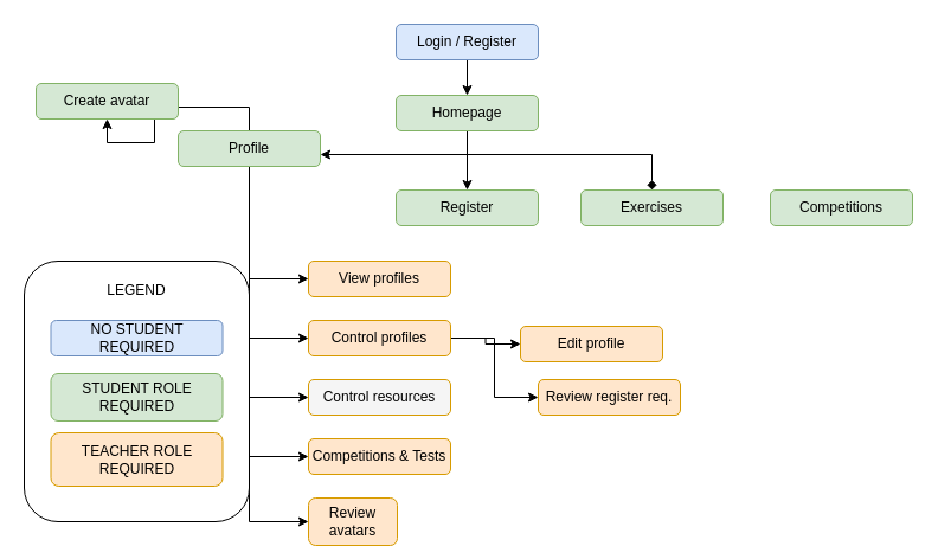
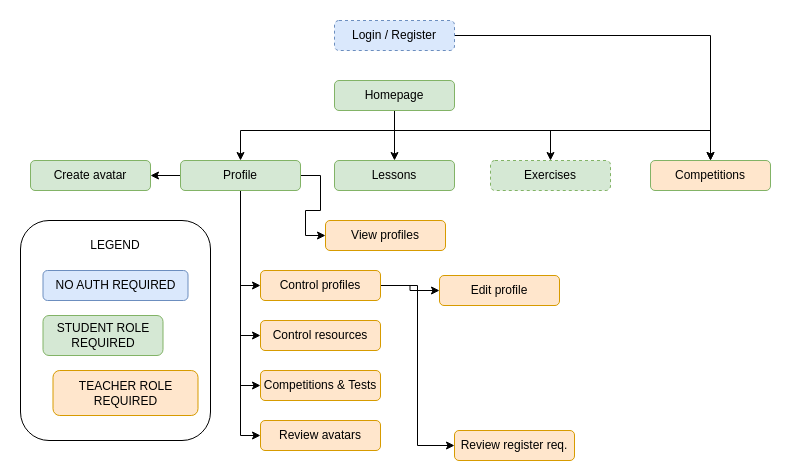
  <mxCell id="0" />
  <mxCell id="1" parent="0" />
- <mxCell id="2" style="edgeStyle=orthogonalEdgeStyle;rounded=0;orthogonalLoop=1;jettySize=auto;html=1;" edge="1" parent="1" source="3" target="8"><mxGeometry relative="1" as="geometry" /></mxCell>
- <mxCell id="3" value="Login / Register" style="rounded=1;whiteSpace=wrap;html=1;fillColor=#dae8fc;strokeColor=#6c8ebf;" vertex="1" parent="1"><mxGeometry x="334" y="20" width="120" height="30" as="geometry" /></mxCell>
+ <mxCell id="2" style="edgeStyle=orthogonalEdgeStyle;rounded=0;orthogonalLoop=1;jettySize=auto;html=1;" edge="1" parent="1" source="3" target="11"><mxGeometry relative="1" as="geometry" /></mxCell>
+ <mxCell id="3" value="Login / Register" style="rounded=1;whiteSpace=wrap;html=1;fillColor=#dae8fc;strokeColor=#6c8ebf;dashed=1;" vertex="1" parent="1"><mxGeometry x="334" y="20" width="120" height="30" as="geometry" /></mxCell>
  <mxCell id="4" style="edgeStyle=orthogonalEdgeStyle;rounded=0;orthogonalLoop=1;jettySize=auto;html=1;" edge="1" parent="1" source="8" target="9"><mxGeometry relative="1" as="geometry" /></mxCell>
  <mxCell id="5" style="edgeStyle=orthogonalEdgeStyle;rounded=0;orthogonalLoop=1;jettySize=auto;html=1;" edge="1" parent="1" source="8" target="18"><mxGeometry relative="1" as="geometry"><Array as="points"><mxPoint x="394" y="130" /><mxPoint x="240" y="130" /></Array></mxGeometry></mxCell>
- <mxCell id="6" style="edgeStyle=orthogonalEdgeStyle;rounded=0;orthogonalLoop=1;jettySize=auto;html=1;endArrow=diamond;" edge="1" parent="1" source="8" target="10"><mxGeometry relative="1" as="geometry"><Array as="points"><mxPoint x="394" y="130" /><mxPoint x="550" y="130" /></Array></mxGeometry></mxCell>
+ <mxCell id="6" style="edgeStyle=orthogonalEdgeStyle;rounded=0;orthogonalLoop=1;jettySize=auto;html=1;" edge="1" parent="1" source="8" target="10"><mxGeometry relative="1" as="geometry"><Array as="points"><mxPoint x="394" y="130" /><mxPoint x="550" y="130" /></Array></mxGeometry></mxCell>
+ <mxCell id="7" style="edgeStyle=orthogonalEdgeStyle;rounded=0;orthogonalLoop=1;jettySize=auto;html=1;" edge="1" parent="1" source="8" target="11"><mxGeometry relative="1" as="geometry"><Array as="points"><mxPoint x="394" y="130" /><mxPoint x="710" y="130" /></Array></mxGeometry></mxCell>
  <mxCell id="8" value="Homepage" style="rounded=1;whiteSpace=wrap;html=1;fillColor=#d5e8d4;strokeColor=#82b366;" vertex="1" parent="1"><mxGeometry x="334" y="80" width="120" height="30" as="geometry" /></mxCell>
- <mxCell id="9" value="Register" style="rounded=1;whiteSpace=wrap;html=1;fillColor=#d5e8d4;strokeColor=#82b366;" vertex="1" parent="1"><mxGeometry x="334" y="160" width="120" height="30" as="geometry" /></mxCell>
- <mxCell id="10" value="Exercises" style="rounded=1;whiteSpace=wrap;html=1;fillColor=#d5e8d4;strokeColor=#82b366;" vertex="1" parent="1"><mxGeometry x="490" y="160" width="120" height="30" as="geometry" /></mxCell>
- <mxCell id="11" value="Competitions" style="rounded=1;whiteSpace=wrap;html=1;fillColor=#d5e8d4;strokeColor=#82b366;" vertex="1" parent="1"><mxGeometry x="650" y="160" width="120" height="30" as="geometry" /></mxCell>
+ <mxCell id="9" value="Lessons" style="rounded=1;whiteSpace=wrap;html=1;fillColor=#d5e8d4;strokeColor=#82b366;" vertex="1" parent="1"><mxGeometry x="334" y="160" width="120" height="30" as="geometry" /></mxCell>
+ <mxCell id="10" value="Exercises" style="rounded=1;whiteSpace=wrap;html=1;fillColor=#d5e8d4;strokeColor=#82b366;dashed=1;" vertex="1" parent="1"><mxGeometry x="490" y="160" width="120" height="30" as="geometry" /></mxCell>
+ <mxCell id="11" value="Competitions" style="rounded=1;whiteSpace=wrap;html=1;fillColor=#ffe6cc;strokeColor=#82b366;" vertex="1" parent="1"><mxGeometry x="650" y="160" width="120" height="30" as="geometry" /></mxCell>
  <mxCell id="12" style="edgeStyle=orthogonalEdgeStyle;rounded=0;orthogonalLoop=1;jettySize=auto;html=1;entryX=0;entryY=0.5;entryDx=0;entryDy=0;" edge="1" parent="1" source="18" target="23"><mxGeometry relative="1" as="geometry" /></mxCell>
  <mxCell id="13" style="edgeStyle=orthogonalEdgeStyle;rounded=0;orthogonalLoop=1;jettySize=auto;html=1;entryX=0;entryY=0.5;entryDx=0;entryDy=0;" edge="1" parent="1" source="18" target="24"><mxGeometry relative="1" as="geometry" /></mxCell>
  <mxCell id="14" style="edgeStyle=orthogonalEdgeStyle;rounded=0;orthogonalLoop=1;jettySize=auto;html=1;entryX=0;entryY=0.5;entryDx=0;entryDy=0;" edge="1" parent="1" source="18" target="25"><mxGeometry relative="1" as="geometry" /></mxCell>
  <mxCell id="15" style="edgeStyle=orthogonalEdgeStyle;rounded=0;orthogonalLoop=1;jettySize=auto;html=1;entryX=0;entryY=0.5;entryDx=0;entryDy=0;" edge="1" parent="1" source="18" target="26"><mxGeometry relative="1" as="geometry" /></mxCell>
  <mxCell id="16" style="edgeStyle=orthogonalEdgeStyle;rounded=0;orthogonalLoop=1;jettySize=auto;html=1;" edge="1" parent="1" source="18" target="19"><mxGeometry relative="1" as="geometry" /></mxCell>
  <mxCell id="17" style="edgeStyle=orthogonalEdgeStyle;rounded=0;orthogonalLoop=1;jettySize=auto;html=1;entryX=0;entryY=0.5;entryDx=0;entryDy=0;" edge="1" parent="1" source="18" target="20"><mxGeometry relative="1" as="geometry" /></mxCell>
- <mxCell id="18" value="Profile" style="rounded=1;whiteSpace=wrap;html=1;fillColor=#d5e8d4;strokeColor=#82b366;" vertex="1" parent="1"><mxGeometry x="150" y="110" width="120" height="30" as="geometry" /></mxCell>
- <mxCell id="19" value="Create avatar" style="rounded=1;whiteSpace=wrap;html=1;fillColor=#d5e8d4;strokeColor=#82b366;" vertex="1" parent="1"><mxGeometry x="30" y="70" width="120" height="30" as="geometry" /></mxCell>
- <mxCell id="20" value="View profiles" style="rounded=1;whiteSpace=wrap;html=1;fillColor=#ffe6cc;strokeColor=#d79b00;" vertex="1" parent="1"><mxGeometry x="260" y="220" width="120" height="30" as="geometry" /></mxCell>
+ <mxCell id="18" value="Profile" style="rounded=1;whiteSpace=wrap;html=1;fillColor=#d5e8d4;strokeColor=#82b366;" vertex="1" parent="1"><mxGeometry x="180" y="160" width="120" height="30" as="geometry" /></mxCell>
+ <mxCell id="19" value="Create avatar" style="rounded=1;whiteSpace=wrap;html=1;fillColor=#d5e8d4;strokeColor=#82b366;" vertex="1" parent="1"><mxGeometry x="30" y="160" width="120" height="30" as="geometry" /></mxCell>
+ <mxCell id="20" value="View profiles" style="rounded=1;whiteSpace=wrap;html=1;fillColor=#ffe6cc;strokeColor=#d79b00;" vertex="1" parent="1"><mxGeometry x="325" y="220" width="120" height="30" as="geometry" /></mxCell>
  <mxCell id="21" style="edgeStyle=orthogonalEdgeStyle;rounded=0;orthogonalLoop=1;jettySize=auto;html=1;" edge="1" parent="1" source="23" target="27"><mxGeometry relative="1" as="geometry" /></mxCell>
  <mxCell id="22" style="edgeStyle=orthogonalEdgeStyle;rounded=0;orthogonalLoop=1;jettySize=auto;html=1;entryX=0;entryY=0.5;entryDx=0;entryDy=0;" edge="1" parent="1" source="23" target="28"><mxGeometry relative="1" as="geometry" /></mxCell>
  <mxCell id="23" value="Control profiles" style="rounded=1;whiteSpace=wrap;html=1;fillColor=#ffe6cc;strokeColor=#d79b00;" vertex="1" parent="1"><mxGeometry x="260" y="270" width="120" height="30" as="geometry" /></mxCell>
- <mxCell id="24" value="Control resources" style="rounded=1;whiteSpace=wrap;html=1;fillColor=#f5f5f5;strokeColor=#d79b00;" vertex="1" parent="1"><mxGeometry x="260" y="320" width="120" height="30" as="geometry" /></mxCell>
+ <mxCell id="24" value="Control resources" style="rounded=1;whiteSpace=wrap;html=1;fillColor=#ffe6cc;strokeColor=#d79b00;" vertex="1" parent="1"><mxGeometry x="260" y="320" width="120" height="30" as="geometry" /></mxCell>
  <mxCell id="25" value="Competitions &amp;amp; Tests" style="rounded=1;whiteSpace=wrap;html=1;fillColor=#ffe6cc;strokeColor=#d79b00;" vertex="1" parent="1"><mxGeometry x="260" y="370" width="120" height="30" as="geometry" /></mxCell>
- <mxCell id="26" value="Review avatars" style="rounded=1;whiteSpace=wrap;html=1;fillColor=#ffe6cc;strokeColor=#d79b00;" vertex="1" parent="1"><mxGeometry x="260" y="420" width="75" height="40" as="geometry" /></mxCell>
+ <mxCell id="26" value="Review avatars" style="rounded=1;whiteSpace=wrap;html=1;fillColor=#ffe6cc;strokeColor=#d79b00;" vertex="1" parent="1"><mxGeometry x="260" y="420" width="120" height="30" as="geometry" /></mxCell>
  <mxCell id="27" value="Edit profile" style="rounded=1;whiteSpace=wrap;html=1;fillColor=#ffe6cc;strokeColor=#d79b00;" vertex="1" parent="1"><mxGeometry x="439" y="275" width="120" height="30" as="geometry" /></mxCell>
- <mxCell id="28" value="Review register req." style="rounded=1;whiteSpace=wrap;html=1;fillColor=#ffe6cc;strokeColor=#d79b00;" vertex="1" parent="1"><mxGeometry x="454" y="320" width="120" height="30" as="geometry" /></mxCell>
+ <mxCell id="28" value="Review register req." style="rounded=1;whiteSpace=wrap;html=1;fillColor=#ffe6cc;strokeColor=#d79b00;" vertex="1" parent="1"><mxGeometry x="454" y="430" width="120" height="30" as="geometry" /></mxCell>
  <mxCell id="29" value="" style="rounded=1;whiteSpace=wrap;html=1;" vertex="1" parent="1"><mxGeometry x="20" y="220" width="190" height="220" as="geometry" /></mxCell>
  <mxCell id="30" value="LEGEND" style="text;html=1;align=center;verticalAlign=middle;whiteSpace=wrap;rounded=0;" vertex="1" parent="1"><mxGeometry x="85" y="230" width="60" height="30" as="geometry" /></mxCell>
- <mxCell id="31" value="NO STUDENT REQUIRED" style="rounded=1;whiteSpace=wrap;html=1;fillColor=#dae8fc;strokeColor=#6c8ebf;" vertex="1" parent="1"><mxGeometry x="42.5" y="270" width="145" height="30" as="geometry" /></mxCell>
- <mxCell id="32" value="STUDENT ROLE REQUIRED" style="rounded=1;whiteSpace=wrap;html=1;fillColor=#d5e8d4;strokeColor=#82b366;" vertex="1" parent="1"><mxGeometry x="42.5" y="315" width="145" height="40" as="geometry" /></mxCell>
- <mxCell id="33" value="TEACHER ROLE&lt;br&gt;REQUIRED" style="rounded=1;whiteSpace=wrap;html=1;fillColor=#ffe6cc;strokeColor=#d79b00;" vertex="1" parent="1"><mxGeometry x="42.5" y="365" width="145" height="45" as="geometry" /></mxCell>
+ <mxCell id="31" value="NO AUTH REQUIRED" style="rounded=1;whiteSpace=wrap;html=1;fillColor=#dae8fc;strokeColor=#6c8ebf;" vertex="1" parent="1"><mxGeometry x="42.5" y="270" width="145" height="30" as="geometry" /></mxCell>
+ <mxCell id="32" value="STUDENT ROLE REQUIRED" style="rounded=1;whiteSpace=wrap;html=1;fillColor=#d5e8d4;strokeColor=#82b366;" vertex="1" parent="1"><mxGeometry x="42.5" y="315" width="120" height="40" as="geometry" /></mxCell>
+ <mxCell id="33" value="TEACHER ROLE&lt;br&gt;REQUIRED" style="rounded=1;whiteSpace=wrap;html=1;fillColor=#ffe6cc;strokeColor=#d79b00;" vertex="1" parent="1"><mxGeometry x="52.5" y="370" width="145" height="45" as="geometry" /></mxCell>
